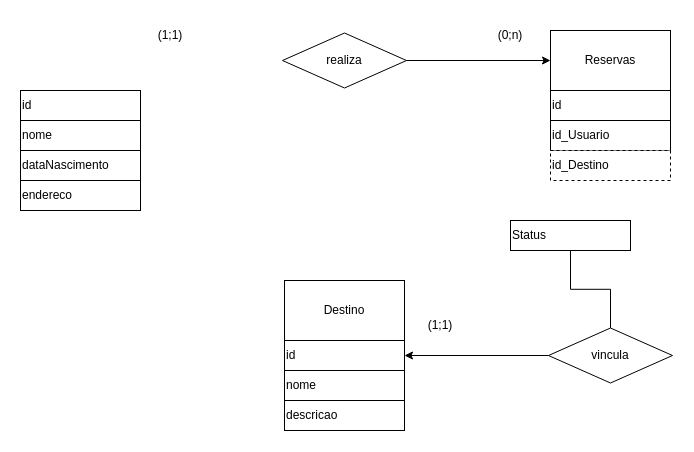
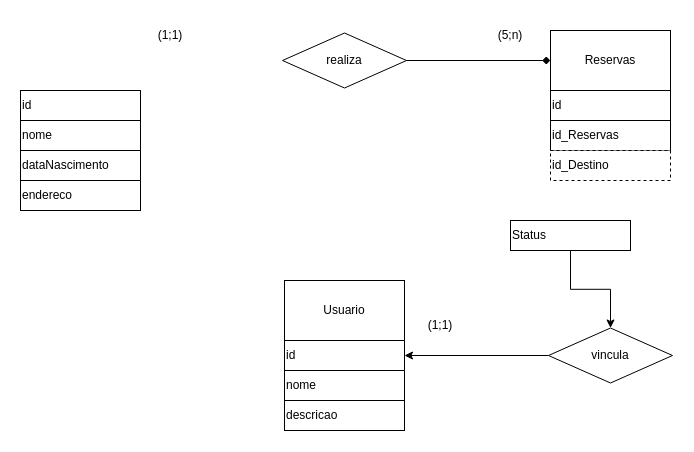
  <mxCell id="0" />
  <mxCell id="1" parent="0" />
- <mxCell id="2" value="Destino" style="rounded=0;whiteSpace=wrap;html=1;" vertex="1" parent="1"><mxGeometry x="284" y="280" width="120" height="60" as="geometry" /></mxCell>
+ <mxCell id="2" value="Usuario" style="rounded=0;whiteSpace=wrap;html=1;" vertex="1" parent="1"><mxGeometry x="284" y="280" width="120" height="60" as="geometry" /></mxCell>
  <mxCell id="3" value="Reservas" style="rounded=0;whiteSpace=wrap;html=1;" vertex="1" parent="1"><mxGeometry x="550" y="30" width="120" height="60" as="geometry" /></mxCell>
  <mxCell id="4" value="id" style="rounded=0;whiteSpace=wrap;html=1;align=left;" vertex="1" parent="1"><mxGeometry x="284" y="340" width="120" height="30" as="geometry" /></mxCell>
  <mxCell id="5" value="nome" style="rounded=0;whiteSpace=wrap;html=1;align=left;" vertex="1" parent="1"><mxGeometry x="284" y="370" width="120" height="30" as="geometry" /></mxCell>
  <mxCell id="6" value="descricao" style="rounded=0;whiteSpace=wrap;html=1;align=left;" vertex="1" parent="1"><mxGeometry x="284" y="400" width="120" height="30" as="geometry" /></mxCell>
  <mxCell id="7" value="id" style="rounded=0;whiteSpace=wrap;html=1;align=left;" vertex="1" parent="1"><mxGeometry x="20" y="90" width="120" height="30" as="geometry" /></mxCell>
  <mxCell id="8" value="nome" style="rounded=0;whiteSpace=wrap;html=1;align=left;" vertex="1" parent="1"><mxGeometry x="20" y="120" width="120" height="30" as="geometry" /></mxCell>
  <mxCell id="9" value="dataNascimento" style="rounded=0;whiteSpace=wrap;html=1;align=left;" vertex="1" parent="1"><mxGeometry x="20" y="150" width="120" height="30" as="geometry" /></mxCell>
  <mxCell id="10" value="endereco" style="rounded=0;whiteSpace=wrap;html=1;align=left;" vertex="1" parent="1"><mxGeometry x="20" y="180" width="120" height="30" as="geometry" /></mxCell>
  <mxCell id="11" value="id" style="rounded=0;whiteSpace=wrap;html=1;align=left;" vertex="1" parent="1"><mxGeometry x="550" y="90" width="120" height="30" as="geometry" /></mxCell>
- <mxCell id="12" value="id_Usuario" style="rounded=0;whiteSpace=wrap;html=1;align=left;" vertex="1" parent="1"><mxGeometry x="550" y="120" width="120" height="30" as="geometry" /></mxCell>
+ <mxCell id="12" value="id_Reservas" style="rounded=0;whiteSpace=wrap;html=1;align=left;" vertex="1" parent="1"><mxGeometry x="550" y="120" width="120" height="30" as="geometry" /></mxCell>
  <mxCell id="13" value="id_Destino" style="rounded=0;whiteSpace=wrap;html=1;align=left;dashed=1;" vertex="1" parent="1"><mxGeometry x="550" y="150" width="120" height="30" as="geometry" /></mxCell>
- <mxCell id="14" style="edgeStyle=orthogonalEdgeStyle;rounded=0;orthogonalLoop=1;jettySize=auto;html=1;entryX=0.5;entryY=0;entryDx=0;entryDy=0;endArrow=none;" edge="1" parent="1" source="15" target="19"><mxGeometry relative="1" as="geometry" /></mxCell>
+ <mxCell id="14" style="edgeStyle=orthogonalEdgeStyle;rounded=0;orthogonalLoop=1;jettySize=auto;html=1;entryX=0.5;entryY=0;entryDx=0;entryDy=0;" edge="1" parent="1" source="15" target="19"><mxGeometry relative="1" as="geometry" /></mxCell>
  <mxCell id="15" value="Status" style="rounded=0;whiteSpace=wrap;html=1;align=left;" vertex="1" parent="1"><mxGeometry x="510" y="220" width="120" height="30" as="geometry" /></mxCell>
- <mxCell id="16" style="edgeStyle=orthogonalEdgeStyle;rounded=0;orthogonalLoop=1;jettySize=auto;html=1;" edge="1" parent="1" source="17" target="3"><mxGeometry relative="1" as="geometry" /></mxCell>
+ <mxCell id="16" style="edgeStyle=orthogonalEdgeStyle;rounded=0;orthogonalLoop=1;jettySize=auto;html=1;endArrow=diamond;" edge="1" parent="1" source="17" target="3"><mxGeometry relative="1" as="geometry" /></mxCell>
  <mxCell id="17" value="realiza" style="rhombus;whiteSpace=wrap;html=1;" vertex="1" parent="1"><mxGeometry x="282" y="32.5" width="124" height="55" as="geometry" /></mxCell>
  <mxCell id="18" style="edgeStyle=orthogonalEdgeStyle;rounded=0;orthogonalLoop=1;jettySize=auto;html=1;entryX=1;entryY=0.5;entryDx=0;entryDy=0;" edge="1" parent="1" source="19" target="4"><mxGeometry relative="1" as="geometry" /></mxCell>
  <mxCell id="19" value="vincula" style="rhombus;whiteSpace=wrap;html=1;" vertex="1" parent="1"><mxGeometry x="548" y="327.5" width="124" height="55" as="geometry" /></mxCell>
  <mxCell id="20" value="(1;1)" style="text;html=1;align=center;verticalAlign=middle;whiteSpace=wrap;rounded=0;" vertex="1" parent="1"><mxGeometry x="140" y="20" width="60" height="30" as="geometry" /></mxCell>
- <mxCell id="21" value="(0;n)" style="text;html=1;align=center;verticalAlign=middle;whiteSpace=wrap;rounded=0;" vertex="1" parent="1"><mxGeometry x="480" y="20" width="60" height="30" as="geometry" /></mxCell>
+ <mxCell id="21" value="(5;n)" style="text;html=1;align=center;verticalAlign=middle;whiteSpace=wrap;rounded=0;" vertex="1" parent="1"><mxGeometry x="480" y="20" width="60" height="30" as="geometry" /></mxCell>
  <mxCell id="22" value="(1;1)" style="text;html=1;align=center;verticalAlign=middle;whiteSpace=wrap;rounded=0;" vertex="1" parent="1"><mxGeometry x="410" y="310" width="60" height="30" as="geometry" /></mxCell>
